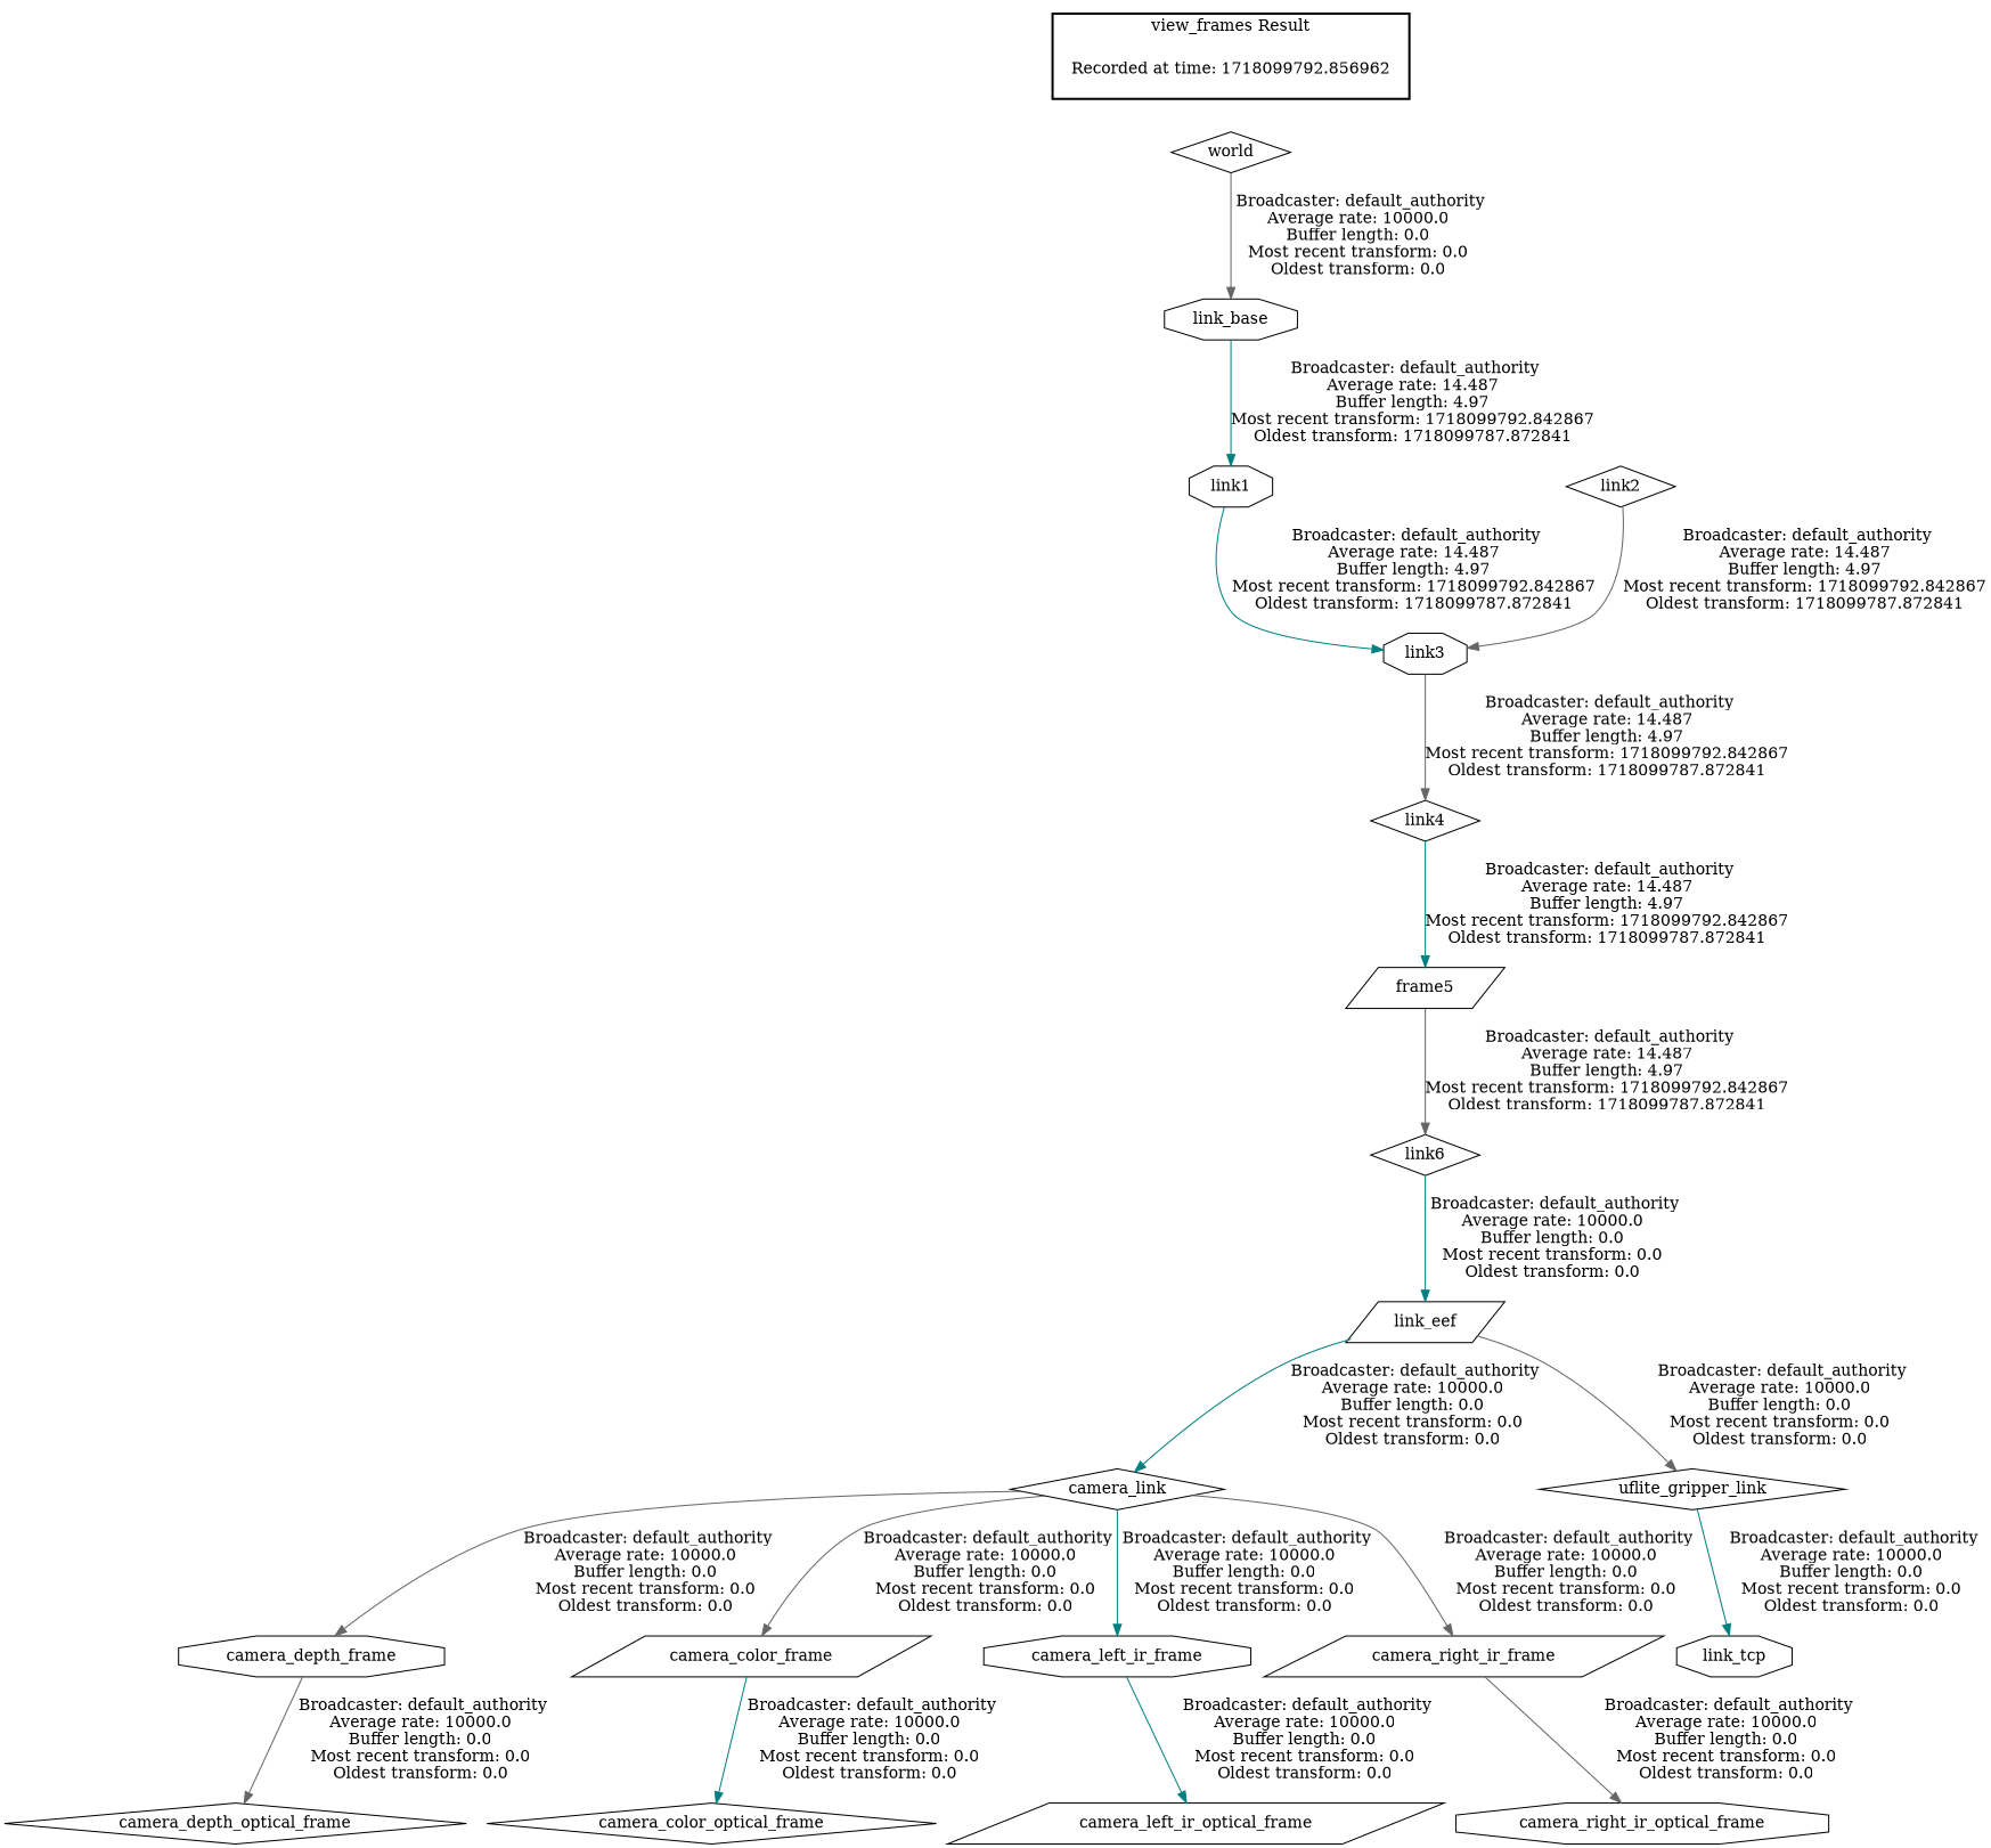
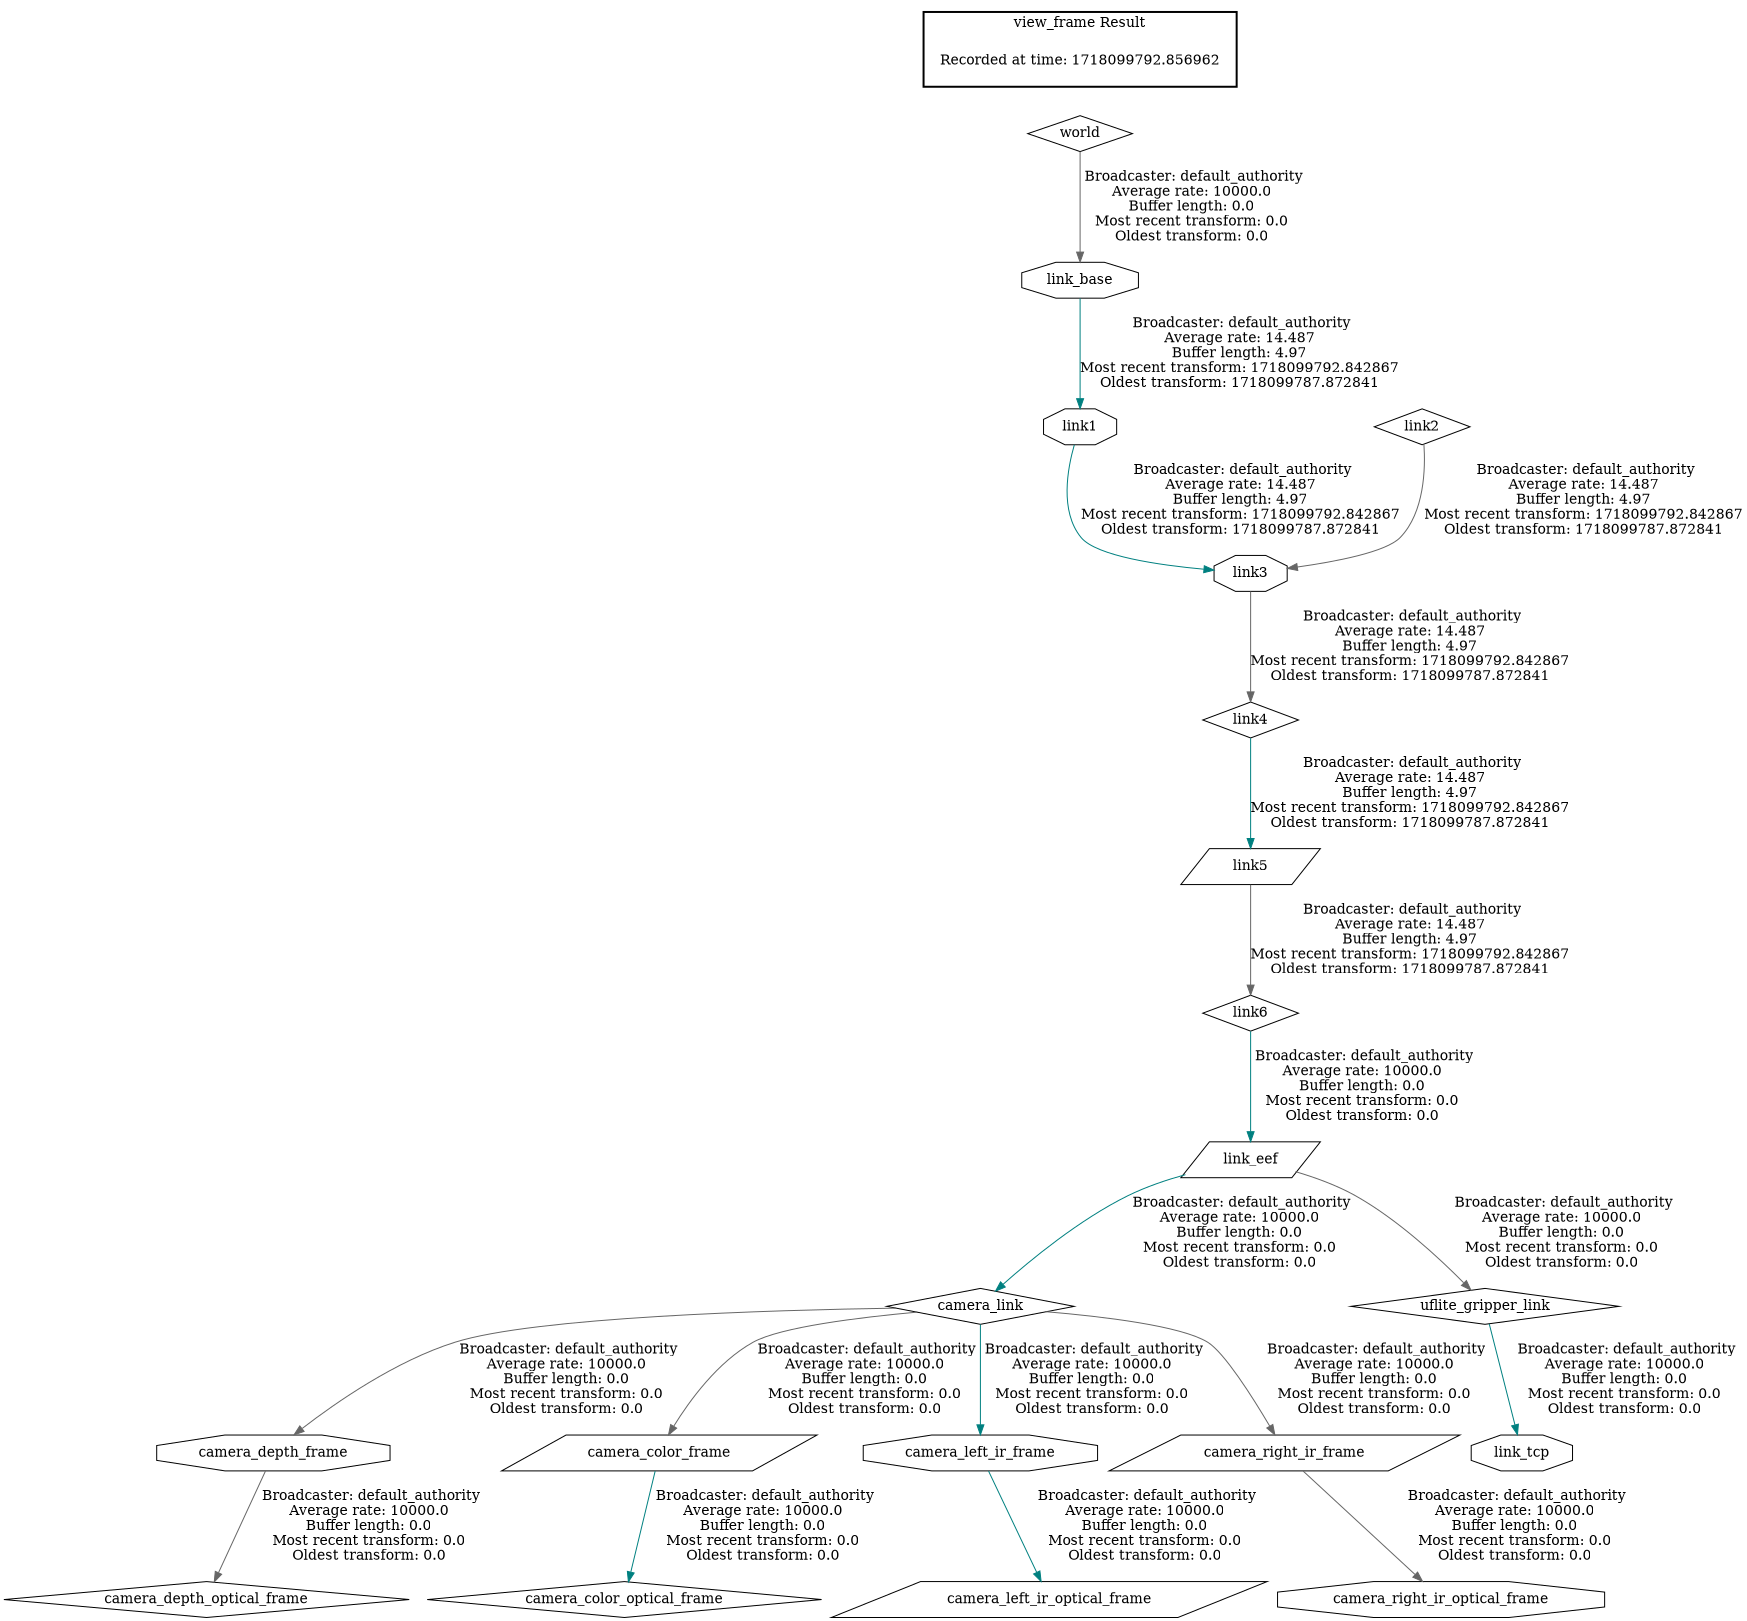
  digraph {
    node [shape=diamond]
    edge [color=gray40]
    "Recorded at time: 1718099792.856962" [shape=plaintext]
    world
    camera_depth_frame [shape=octagon]
    camera_link
    camera_color_frame [shape=parallelogram]
    camera_left_ir_frame [shape=octagon]
    camera_right_ir_frame [shape=parallelogram]
    camera_depth_optical_frame
    camera_color_optical_frame
    camera_left_ir_optical_frame [shape=parallelogram]
    camera_right_ir_optical_frame [shape=octagon]
    link_eef [shape=parallelogram]
    uflite_gripper_link
    link_tcp [shape=octagon]
    link6
-   link5 [shape=parallelogram label=frame5]
+   link5 [shape=parallelogram]
    link_base [shape=octagon]
    link1 [shape=octagon]
    link3 [shape=octagon]
    link2
    link4
    subgraph cluster_1 {
      color=black
-     label="view_frames Result"
+     label="view_frame Result"
      style=bold
      "Recorded at time: 1718099792.856962"
    }
    "Recorded at time: 1718099792.856962" -> world [style=invis color=""]
    world -> link_base [label=" Broadcaster: default_authority\nAverage rate: 10000.0\nBuffer length: 0.0\nMost recent transform: 0.0\nOldest transform: 0.0\n"]
    camera_depth_frame -> camera_depth_optical_frame [label=" Broadcaster: default_authority\nAverage rate: 10000.0\nBuffer length: 0.0\nMost recent transform: 0.0\nOldest transform: 0.0\n"]
    camera_link -> camera_depth_frame [label=" Broadcaster: default_authority\nAverage rate: 10000.0\nBuffer length: 0.0\nMost recent transform: 0.0\nOldest transform: 0.0\n"]
    camera_link -> camera_color_frame [label=" Broadcaster: default_authority\nAverage rate: 10000.0\nBuffer length: 0.0\nMost recent transform: 0.0\nOldest transform: 0.0\n"]
    camera_link -> camera_left_ir_frame [color=teal label=" Broadcaster: default_authority\nAverage rate: 10000.0\nBuffer length: 0.0\nMost recent transform: 0.0\nOldest transform: 0.0\n"]
    camera_link -> camera_right_ir_frame [label=" Broadcaster: default_authority\nAverage rate: 10000.0\nBuffer length: 0.0\nMost recent transform: 0.0\nOldest transform: 0.0\n"]
    camera_color_frame -> camera_color_optical_frame [color=teal label=" Broadcaster: default_authority\nAverage rate: 10000.0\nBuffer length: 0.0\nMost recent transform: 0.0\nOldest transform: 0.0\n"]
    camera_left_ir_frame -> camera_left_ir_optical_frame [color=teal label=" Broadcaster: default_authority\nAverage rate: 10000.0\nBuffer length: 0.0\nMost recent transform: 0.0\nOldest transform: 0.0\n"]
    camera_right_ir_frame -> camera_right_ir_optical_frame [label=" Broadcaster: default_authority\nAverage rate: 10000.0\nBuffer length: 0.0\nMost recent transform: 0.0\nOldest transform: 0.0\n"]
    link_eef -> camera_link [color=teal label=" Broadcaster: default_authority\nAverage rate: 10000.0\nBuffer length: 0.0\nMost recent transform: 0.0\nOldest transform: 0.0\n"]
    link_eef -> uflite_gripper_link [label=" Broadcaster: default_authority\nAverage rate: 10000.0\nBuffer length: 0.0\nMost recent transform: 0.0\nOldest transform: 0.0\n"]
    uflite_gripper_link -> link_tcp [color=teal label=" Broadcaster: default_authority\nAverage rate: 10000.0\nBuffer length: 0.0\nMost recent transform: 0.0\nOldest transform: 0.0\n"]
    link6 -> link_eef [color=teal label=" Broadcaster: default_authority\nAverage rate: 10000.0\nBuffer length: 0.0\nMost recent transform: 0.0\nOldest transform: 0.0\n"]
    link5 -> link6 [label=" Broadcaster: default_authority\nAverage rate: 14.487\nBuffer length: 4.97\nMost recent transform: 1718099792.842867\nOldest transform: 1718099787.872841\n"]
    link_base -> link1 [color=teal label=" Broadcaster: default_authority\nAverage rate: 14.487\nBuffer length: 4.97\nMost recent transform: 1718099792.842867\nOldest transform: 1718099787.872841\n"]
    link1 -> link3 [color=teal label=" Broadcaster: default_authority\nAverage rate: 14.487\nBuffer length: 4.97\nMost recent transform: 1718099792.842867\nOldest transform: 1718099787.872841\n"]
    link3 -> link4 [label=" Broadcaster: default_authority\nAverage rate: 14.487\nBuffer length: 4.97\nMost recent transform: 1718099792.842867\nOldest transform: 1718099787.872841\n"]
    link2 -> link3 [label=" Broadcaster: default_authority\nAverage rate: 14.487\nBuffer length: 4.97\nMost recent transform: 1718099792.842867\nOldest transform: 1718099787.872841\n"]
    link4 -> link5 [color=teal label=" Broadcaster: default_authority\nAverage rate: 14.487\nBuffer length: 4.97\nMost recent transform: 1718099792.842867\nOldest transform: 1718099787.872841\n"]
  }
